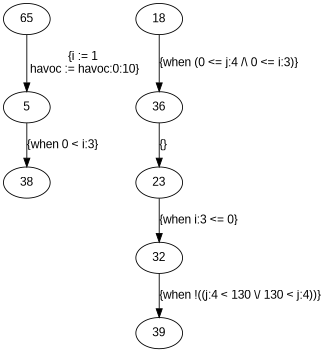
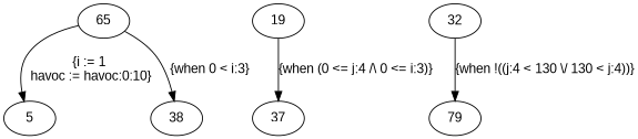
  digraph {
    fontname="Liberation Sans"
    node [fontname="Liberation Sans"]
    edge [fontname="Liberation Sans"]
    5
    38
-   19 [label=18]
-   37 [label=36]
-   23
+   19
+   37
    32
-   39
+   39 [label=79]
    n8 [label=65]
-   5 -> 38 [label="{when 0 < i:3}"]
+   n8 -> 38 [label="{when 0 < i:3}"]
    19 -> 37 [label="{when (0 <= j:4 /\\ 0 <= i:3)}"]
-   37 -> 23 [label="{}"]
-   23 -> 32 [label="{when i:3 <= 0}"]
    32 -> 39 [label="{when !((j:4 < 130 \\/ 130 < j:4))}"]
    n8 -> 5 [label="{i := 1\n havoc := havoc:0:10}"]
  }
